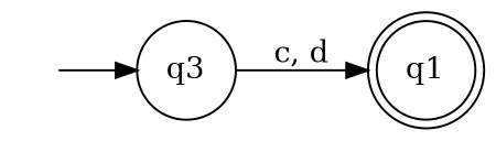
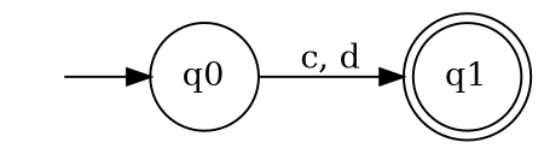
  strict digraph {
    rankdir=LR
    n1 [height=0 label=" " shape=none width=0]
-   q0 [height=0.5 shape=circle width=0.5 label=q3]
+   q0 [height=0.5 shape=circle width=0.5]
    q1 [height=0.5 shape=doublecircle width=0.5]
    n1 -> q0
    q0 -> q1 [label="c, d"]
  }
